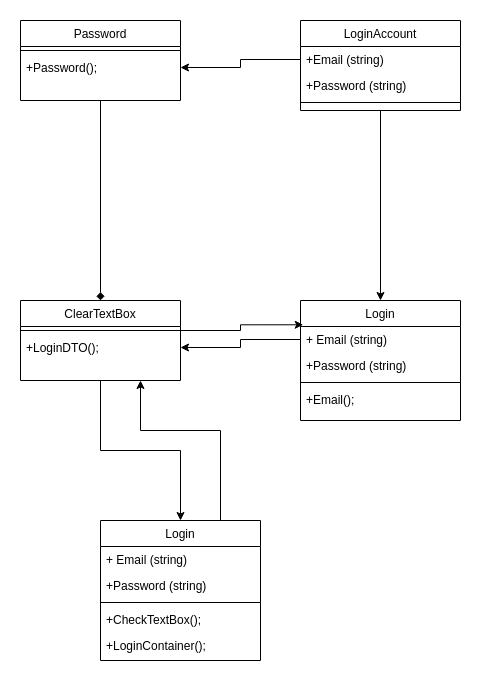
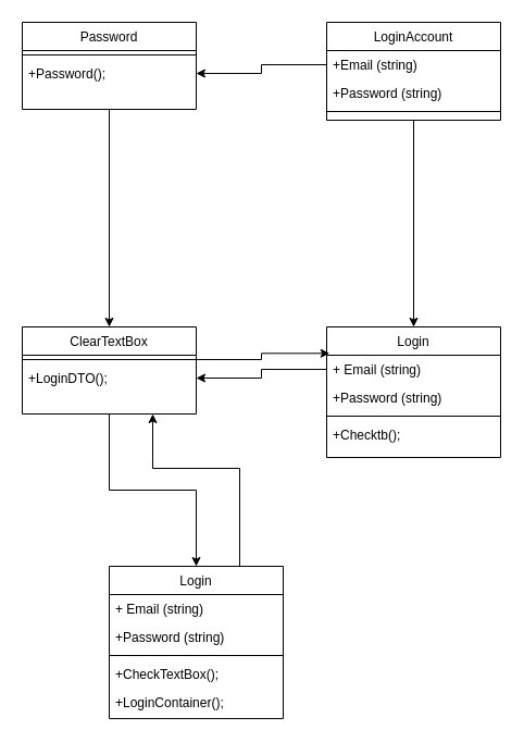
  <mxCell id="0" />
  <mxCell id="1" parent="0" />
  <mxCell id="2" value="Login" style="swimlane;fontStyle=0;align=center;verticalAlign=top;childLayout=stackLayout;horizontal=1;startSize=26;horizontalStack=0;resizeParent=1;resizeLast=0;collapsible=1;marginBottom=0;rounded=0;shadow=0;strokeWidth=1;" vertex="1" parent="1"><mxGeometry x="300" y="300" width="160" height="120" as="geometry"><mxRectangle x="130" y="380" width="160" height="26" as="alternateBounds" /></mxGeometry></mxCell>
  <mxCell id="3" value="+ Email (string)" style="text;align=left;verticalAlign=top;spacingLeft=4;spacingRight=4;overflow=hidden;rotatable=0;points=[[0,0.5],[1,0.5]];portConstraint=eastwest;rounded=0;shadow=0;html=0;" vertex="1" parent="2"><mxGeometry y="26" width="160" height="26" as="geometry" /></mxCell>
  <mxCell id="4" value="+Password (string)" style="text;align=left;verticalAlign=top;spacingLeft=4;spacingRight=4;overflow=hidden;rotatable=0;points=[[0,0.5],[1,0.5]];portConstraint=eastwest;rounded=0;shadow=0;html=0;" vertex="1" parent="2"><mxGeometry y="52" width="160" height="26" as="geometry" /></mxCell>
  <mxCell id="5" value="" style="line;html=1;strokeWidth=1;align=left;verticalAlign=middle;spacingTop=-1;spacingLeft=3;spacingRight=3;rotatable=0;labelPosition=right;points=[];portConstraint=eastwest;" vertex="1" parent="2"><mxGeometry y="78" width="160" height="8" as="geometry" /></mxCell>
- <mxCell id="6" value="+Email();" style="text;align=left;verticalAlign=top;spacingLeft=4;spacingRight=4;overflow=hidden;rotatable=0;points=[[0,0.5],[1,0.5]];portConstraint=eastwest;rounded=0;shadow=0;html=0;" vertex="1" parent="2"><mxGeometry y="86" width="160" height="26" as="geometry" /></mxCell>
+ <mxCell id="6" value="+Checktb();" style="text;align=left;verticalAlign=top;spacingLeft=4;spacingRight=4;overflow=hidden;rotatable=0;points=[[0,0.5],[1,0.5]];portConstraint=eastwest;rounded=0;shadow=0;html=0;" vertex="1" parent="2"><mxGeometry y="86" width="160" height="26" as="geometry" /></mxCell>
  <mxCell id="7" style="edgeStyle=orthogonalEdgeStyle;rounded=0;orthogonalLoop=1;jettySize=auto;html=1;" edge="1" parent="1" source="9" target="21"><mxGeometry relative="1" as="geometry" /></mxCell>
  <mxCell id="8" style="edgeStyle=orthogonalEdgeStyle;rounded=0;orthogonalLoop=1;jettySize=auto;html=1;entryX=0.017;entryY=-0.066;entryDx=0;entryDy=0;entryPerimeter=0;" edge="1" parent="1" source="9" target="3"><mxGeometry relative="1" as="geometry"><Array as="points"><mxPoint x="240" y="330" /><mxPoint x="240" y="324" /></Array></mxGeometry></mxCell>
  <mxCell id="9" value="ClearTextBox" style="swimlane;fontStyle=0;align=center;verticalAlign=top;childLayout=stackLayout;horizontal=1;startSize=26;horizontalStack=0;resizeParent=1;resizeLast=0;collapsible=1;marginBottom=0;rounded=0;shadow=0;strokeWidth=1;" vertex="1" parent="1"><mxGeometry x="20" y="300" width="160" height="80" as="geometry"><mxRectangle x="130" y="380" width="160" height="26" as="alternateBounds" /></mxGeometry></mxCell>
  <mxCell id="10" value="" style="line;html=1;strokeWidth=1;align=left;verticalAlign=middle;spacingTop=-1;spacingLeft=3;spacingRight=3;rotatable=0;labelPosition=right;points=[];portConstraint=eastwest;" vertex="1" parent="9"><mxGeometry y="26" width="160" height="8" as="geometry" /></mxCell>
  <mxCell id="11" value="+LoginDTO();" style="text;align=left;verticalAlign=top;spacingLeft=4;spacingRight=4;overflow=hidden;rotatable=0;points=[[0,0.5],[1,0.5]];portConstraint=eastwest;rounded=0;shadow=0;html=0;" vertex="1" parent="9"><mxGeometry y="34" width="160" height="26" as="geometry" /></mxCell>
  <mxCell id="12" style="edgeStyle=orthogonalEdgeStyle;rounded=0;orthogonalLoop=1;jettySize=auto;html=1;entryX=0.5;entryY=0;entryDx=0;entryDy=0;" edge="1" parent="1" source="13" target="2"><mxGeometry relative="1" as="geometry" /></mxCell>
  <mxCell id="13" value="LoginAccount" style="swimlane;fontStyle=0;align=center;verticalAlign=top;childLayout=stackLayout;horizontal=1;startSize=26;horizontalStack=0;resizeParent=1;resizeLast=0;collapsible=1;marginBottom=0;rounded=0;shadow=0;strokeWidth=1;" vertex="1" parent="1"><mxGeometry x="300" y="20" width="160" height="90" as="geometry"><mxRectangle x="130" y="380" width="160" height="26" as="alternateBounds" /></mxGeometry></mxCell>
  <mxCell id="14" value="+Email (string)" style="text;align=left;verticalAlign=top;spacingLeft=4;spacingRight=4;overflow=hidden;rotatable=0;points=[[0,0.5],[1,0.5]];portConstraint=eastwest;rounded=0;shadow=0;html=0;" vertex="1" parent="13"><mxGeometry y="26" width="160" height="26" as="geometry" /></mxCell>
  <mxCell id="15" value="+Password (string)" style="text;align=left;verticalAlign=top;spacingLeft=4;spacingRight=4;overflow=hidden;rotatable=0;points=[[0,0.5],[1,0.5]];portConstraint=eastwest;rounded=0;shadow=0;html=0;" vertex="1" parent="13"><mxGeometry y="52" width="160" height="26" as="geometry" /></mxCell>
  <mxCell id="16" value="" style="line;html=1;strokeWidth=1;align=left;verticalAlign=middle;spacingTop=-1;spacingLeft=3;spacingRight=3;rotatable=0;labelPosition=right;points=[];portConstraint=eastwest;" vertex="1" parent="13"><mxGeometry y="78" width="160" height="8" as="geometry" /></mxCell>
- <mxCell id="17" style="edgeStyle=orthogonalEdgeStyle;rounded=0;orthogonalLoop=1;jettySize=auto;html=1;entryX=0.5;entryY=0;entryDx=0;entryDy=0;endArrow=diamond;" edge="1" parent="1" source="18" target="9"><mxGeometry relative="1" as="geometry" /></mxCell>
+ <mxCell id="17" style="edgeStyle=orthogonalEdgeStyle;rounded=0;orthogonalLoop=1;jettySize=auto;html=1;entryX=0.5;entryY=0;entryDx=0;entryDy=0;" edge="1" parent="1" source="18" target="9"><mxGeometry relative="1" as="geometry" /></mxCell>
  <mxCell id="18" value="Password" style="swimlane;fontStyle=0;align=center;verticalAlign=top;childLayout=stackLayout;horizontal=1;startSize=26;horizontalStack=0;resizeParent=1;resizeLast=0;collapsible=1;marginBottom=0;rounded=0;shadow=0;strokeWidth=1;" vertex="1" parent="1"><mxGeometry x="20" y="20" width="160" height="80" as="geometry"><mxRectangle x="130" y="380" width="160" height="26" as="alternateBounds" /></mxGeometry></mxCell>
  <mxCell id="19" value="" style="line;html=1;strokeWidth=1;align=left;verticalAlign=middle;spacingTop=-1;spacingLeft=3;spacingRight=3;rotatable=0;labelPosition=right;points=[];portConstraint=eastwest;" vertex="1" parent="18"><mxGeometry y="26" width="160" height="8" as="geometry" /></mxCell>
  <mxCell id="20" value="+Password();" style="text;align=left;verticalAlign=top;spacingLeft=4;spacingRight=4;overflow=hidden;rotatable=0;points=[[0,0.5],[1,0.5]];portConstraint=eastwest;rounded=0;shadow=0;html=0;" vertex="1" parent="18"><mxGeometry y="34" width="160" height="26" as="geometry" /></mxCell>
  <mxCell id="21" value="Login" style="swimlane;fontStyle=0;align=center;verticalAlign=top;childLayout=stackLayout;horizontal=1;startSize=26;horizontalStack=0;resizeParent=1;resizeLast=0;collapsible=1;marginBottom=0;rounded=0;shadow=0;strokeWidth=1;" vertex="1" parent="1"><mxGeometry x="100" y="520" width="160" height="140" as="geometry"><mxRectangle x="130" y="380" width="160" height="26" as="alternateBounds" /></mxGeometry></mxCell>
  <mxCell id="22" value="+ Email (string)" style="text;align=left;verticalAlign=top;spacingLeft=4;spacingRight=4;overflow=hidden;rotatable=0;points=[[0,0.5],[1,0.5]];portConstraint=eastwest;rounded=0;shadow=0;html=0;" vertex="1" parent="21"><mxGeometry y="26" width="160" height="26" as="geometry" /></mxCell>
  <mxCell id="23" value="+Password (string)" style="text;align=left;verticalAlign=top;spacingLeft=4;spacingRight=4;overflow=hidden;rotatable=0;points=[[0,0.5],[1,0.5]];portConstraint=eastwest;rounded=0;shadow=0;html=0;" vertex="1" parent="21"><mxGeometry y="52" width="160" height="26" as="geometry" /></mxCell>
  <mxCell id="24" value="" style="line;html=1;strokeWidth=1;align=left;verticalAlign=middle;spacingTop=-1;spacingLeft=3;spacingRight=3;rotatable=0;labelPosition=right;points=[];portConstraint=eastwest;" vertex="1" parent="21"><mxGeometry y="78" width="160" height="8" as="geometry" /></mxCell>
  <mxCell id="25" value="+CheckTextBox();" style="text;align=left;verticalAlign=top;spacingLeft=4;spacingRight=4;overflow=hidden;rotatable=0;points=[[0,0.5],[1,0.5]];portConstraint=eastwest;rounded=0;shadow=0;html=0;" vertex="1" parent="21"><mxGeometry y="86" width="160" height="26" as="geometry" /></mxCell>
  <mxCell id="26" value="+LoginContainer();" style="text;align=left;verticalAlign=top;spacingLeft=4;spacingRight=4;overflow=hidden;rotatable=0;points=[[0,0.5],[1,0.5]];portConstraint=eastwest;rounded=0;shadow=0;html=0;" vertex="1" parent="21"><mxGeometry y="112" width="160" height="26" as="geometry" /></mxCell>
  <mxCell id="27" style="edgeStyle=orthogonalEdgeStyle;rounded=0;orthogonalLoop=1;jettySize=auto;html=1;entryX=0.75;entryY=1;entryDx=0;entryDy=0;exitX=0.75;exitY=0;exitDx=0;exitDy=0;" edge="1" parent="1" source="21" target="9"><mxGeometry relative="1" as="geometry"><mxPoint x="280" y="480" as="sourcePoint" /><Array as="points"><mxPoint x="220" y="430" /><mxPoint x="140" y="430" /></Array></mxGeometry></mxCell>
  <mxCell id="28" style="edgeStyle=orthogonalEdgeStyle;rounded=0;orthogonalLoop=1;jettySize=auto;html=1;entryX=1;entryY=0.5;entryDx=0;entryDy=0;" edge="1" parent="1" source="14" target="20"><mxGeometry relative="1" as="geometry" /></mxCell>
  <mxCell id="29" style="edgeStyle=orthogonalEdgeStyle;rounded=0;orthogonalLoop=1;jettySize=auto;html=1;entryX=1;entryY=0.5;entryDx=0;entryDy=0;" edge="1" parent="1" source="3" target="11"><mxGeometry relative="1" as="geometry" /></mxCell>
